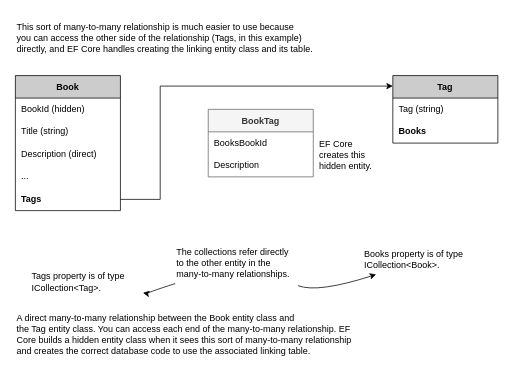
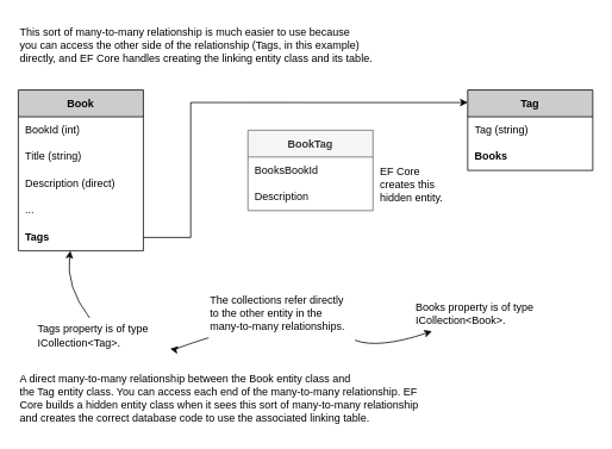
  <mxCell id="0" />
  <mxCell id="1" parent="0" />
  <mxCell id="2" value="Book" style="shape=table;startSize=30;container=1;collapsible=0;childLayout=tableLayout;fixedRows=1;rowLines=0;fontStyle=1;fillColor=#CCCCCC;" parent="1" vertex="1"><mxGeometry x="20" y="100" width="140" height="180" as="geometry" /></mxCell>
  <mxCell id="3" value="" style="shape=tableRow;horizontal=0;startSize=0;swimlaneHead=0;swimlaneBody=0;top=0;left=0;bottom=0;right=0;collapsible=0;dropTarget=0;fillColor=none;points=[[0,0.5],[1,0.5]];portConstraint=eastwest;" parent="2" vertex="1"><mxGeometry y="30" width="140" height="30" as="geometry" /></mxCell>
- <mxCell id="4" value="BookId (hidden)" style="shape=partialRectangle;connectable=0;fillColor=none;top=0;left=0;bottom=1;right=0;align=left;spacingLeft=6;overflow=hidden;strokeColor=none;perimeterSpacing=0;shadow=0;labelBorderColor=none;whiteSpace=wrap;html=1;labelBackgroundColor=none;fontStyle=0" parent="3" vertex="1"><mxGeometry width="140" height="30" as="geometry"><mxRectangle width="140" height="30" as="alternateBounds" /></mxGeometry></mxCell>
+ <mxCell id="4" value="BookId (int)" style="shape=partialRectangle;connectable=0;fillColor=none;top=0;left=0;bottom=1;right=0;align=left;spacingLeft=6;overflow=hidden;strokeColor=none;perimeterSpacing=0;shadow=0;labelBorderColor=none;whiteSpace=wrap;html=1;labelBackgroundColor=none;fontStyle=0" parent="3" vertex="1"><mxGeometry width="140" height="30" as="geometry"><mxRectangle width="140" height="30" as="alternateBounds" /></mxGeometry></mxCell>
  <mxCell id="5" style="shape=tableRow;horizontal=0;startSize=0;swimlaneHead=0;swimlaneBody=0;top=0;left=0;bottom=0;right=0;collapsible=0;dropTarget=0;fillColor=none;points=[[0,0.5],[1,0.5]];portConstraint=eastwest;" parent="2" vertex="1"><mxGeometry y="60" width="140" height="30" as="geometry" /></mxCell>
  <mxCell id="6" value="Title (string)" style="shape=partialRectangle;html=1;whiteSpace=wrap;connectable=0;fillColor=none;top=0;left=0;bottom=0;right=0;align=left;spacingLeft=6;overflow=hidden;" parent="5" vertex="1"><mxGeometry width="140" height="30" as="geometry"><mxRectangle width="140" height="30" as="alternateBounds" /></mxGeometry></mxCell>
  <mxCell id="7" style="shape=tableRow;horizontal=0;startSize=0;swimlaneHead=0;swimlaneBody=0;top=0;left=0;bottom=0;right=0;collapsible=0;dropTarget=0;fillColor=none;points=[[0,0.5],[1,0.5]];portConstraint=eastwest;" parent="2" vertex="1"><mxGeometry y="90" width="140" height="30" as="geometry" /></mxCell>
  <mxCell id="8" value="Description (direct)" style="shape=partialRectangle;html=1;whiteSpace=wrap;connectable=0;fillColor=none;top=0;left=0;bottom=0;right=0;align=left;spacingLeft=6;overflow=hidden;" parent="7" vertex="1"><mxGeometry width="140" height="30" as="geometry"><mxRectangle width="140" height="30" as="alternateBounds" /></mxGeometry></mxCell>
  <mxCell id="9" style="shape=tableRow;horizontal=0;startSize=0;swimlaneHead=0;swimlaneBody=0;top=0;left=0;bottom=0;right=0;collapsible=0;dropTarget=0;fillColor=none;points=[[0,0.5],[1,0.5]];portConstraint=eastwest;" parent="2" vertex="1"><mxGeometry y="120" width="140" height="30" as="geometry" /></mxCell>
  <mxCell id="10" value="..." style="shape=partialRectangle;html=1;whiteSpace=wrap;connectable=0;fillColor=none;top=0;left=0;bottom=0;right=0;align=left;spacingLeft=6;overflow=hidden;" parent="9" vertex="1"><mxGeometry width="140" height="30" as="geometry"><mxRectangle width="140" height="30" as="alternateBounds" /></mxGeometry></mxCell>
  <mxCell id="11" style="shape=tableRow;horizontal=0;startSize=0;swimlaneHead=0;swimlaneBody=0;top=0;left=0;bottom=0;right=0;collapsible=0;dropTarget=0;fillColor=none;points=[[0,0.5],[1,0.5]];portConstraint=eastwest;" parent="2" vertex="1"><mxGeometry y="150" width="140" height="30" as="geometry" /></mxCell>
  <mxCell id="12" value="Tags" style="shape=partialRectangle;html=1;whiteSpace=wrap;connectable=0;fillColor=none;top=0;left=0;bottom=0;right=0;align=left;spacingLeft=6;overflow=hidden;fontStyle=1" parent="11" vertex="1"><mxGeometry width="140" height="30" as="geometry"><mxRectangle width="140" height="30" as="alternateBounds" /></mxGeometry></mxCell>
  <mxCell id="13" value="BookTag" style="shape=table;startSize=30;container=1;collapsible=0;childLayout=tableLayout;fixedRows=1;rowLines=0;fontStyle=1;fillColor=#f5f5f5;fontColor=#333333;strokeColor=#666666;" parent="1" vertex="1"><mxGeometry x="277" y="145" width="140" height="90" as="geometry" /></mxCell>
  <mxCell id="14" value="" style="shape=tableRow;horizontal=0;startSize=0;swimlaneHead=0;swimlaneBody=0;top=0;left=0;bottom=0;right=0;collapsible=0;dropTarget=0;fillColor=none;points=[[0,0.5],[1,0.5]];portConstraint=eastwest;" parent="13" vertex="1"><mxGeometry y="30" width="140" height="30" as="geometry" /></mxCell>
  <mxCell id="15" value="BooksBookId" style="shape=partialRectangle;connectable=0;fillColor=none;top=0;left=0;bottom=1;right=0;align=left;spacingLeft=6;overflow=hidden;strokeColor=none;perimeterSpacing=0;shadow=0;labelBorderColor=none;whiteSpace=wrap;html=1;labelBackgroundColor=none;fontStyle=0" parent="14" vertex="1"><mxGeometry width="140" height="30" as="geometry"><mxRectangle width="140" height="30" as="alternateBounds" /></mxGeometry></mxCell>
  <mxCell id="16" style="shape=tableRow;horizontal=0;startSize=0;swimlaneHead=0;swimlaneBody=0;top=0;left=0;bottom=0;right=0;collapsible=0;dropTarget=0;fillColor=none;points=[[0,0.5],[1,0.5]];portConstraint=eastwest;" parent="13" vertex="1"><mxGeometry y="60" width="140" height="30" as="geometry" /></mxCell>
  <mxCell id="17" value="Description" style="shape=partialRectangle;html=1;whiteSpace=wrap;connectable=0;fillColor=none;top=0;left=0;bottom=0;right=0;align=left;spacingLeft=6;overflow=hidden;" parent="16" vertex="1"><mxGeometry width="140" height="30" as="geometry"><mxRectangle width="140" height="30" as="alternateBounds" /></mxGeometry></mxCell>
  <mxCell id="18" value="Tag" style="shape=table;startSize=30;container=1;collapsible=0;childLayout=tableLayout;fixedRows=1;rowLines=0;fontStyle=1;fillColor=#CCCCCC;" parent="1" vertex="1"><mxGeometry x="523" y="100" width="140" height="90" as="geometry" /></mxCell>
  <mxCell id="19" style="shape=tableRow;horizontal=0;startSize=0;swimlaneHead=0;swimlaneBody=0;top=0;left=0;bottom=0;right=0;collapsible=0;dropTarget=0;fillColor=none;points=[[0,0.5],[1,0.5]];portConstraint=eastwest;" parent="18" vertex="1"><mxGeometry y="30" width="140" height="30" as="geometry" /></mxCell>
  <mxCell id="20" value="Tag (string)" style="shape=partialRectangle;html=1;whiteSpace=wrap;connectable=0;fillColor=none;top=0;left=0;bottom=0;right=0;align=left;spacingLeft=6;overflow=hidden;" parent="19" vertex="1"><mxGeometry width="140" height="30" as="geometry"><mxRectangle width="140" height="30" as="alternateBounds" /></mxGeometry></mxCell>
  <mxCell id="21" style="shape=tableRow;horizontal=0;startSize=0;swimlaneHead=0;swimlaneBody=0;top=0;left=0;bottom=0;right=0;collapsible=0;dropTarget=0;fillColor=none;points=[[0,0.5],[1,0.5]];portConstraint=eastwest;" parent="18" vertex="1"><mxGeometry y="60" width="140" height="30" as="geometry" /></mxCell>
  <mxCell id="22" value="Books" style="shape=partialRectangle;html=1;whiteSpace=wrap;connectable=0;fillColor=none;top=0;left=0;bottom=0;right=0;align=left;spacingLeft=6;overflow=hidden;fontStyle=1" parent="21" vertex="1"><mxGeometry width="140" height="30" as="geometry"><mxRectangle width="140" height="30" as="alternateBounds" /></mxGeometry></mxCell>
  <mxCell id="23" value="" style="endArrow=classic;html=1;rounded=0;exitX=1;exitY=0.5;exitDx=0;exitDy=0;entryX=0;entryY=0.156;entryDx=0;entryDy=0;entryPerimeter=0;" parent="1" source="11" target="18" edge="1"><mxGeometry width="50" height="50" relative="1" as="geometry"><mxPoint x="173" y="380" as="sourcePoint" /><mxPoint x="493" y="145" as="targetPoint" /><Array as="points"><mxPoint x="213" y="265" /><mxPoint x="213" y="114" /></Array></mxGeometry></mxCell>
  <mxCell id="24" value="This sort of many-to-many relationship is much easier to use because&#10;you can access the other side of the relationship (Tags, in this example)&#10;directly, and EF Core handles creating the linking entity class and its table." style="text;html=1;align=left;verticalAlign=middle;resizable=0;points=[];autosize=1;strokeColor=none;fillColor=none;" parent="1" vertex="1"><mxGeometry x="20" y="20" width="420" height="60" as="geometry" /></mxCell>
  <mxCell id="25" value="Tags property is of type&lt;br&gt;ICollection&amp;lt;Tag&amp;gt;." style="text;html=1;align=left;verticalAlign=middle;resizable=0;points=[];autosize=1;strokeColor=none;fillColor=none;" parent="1" vertex="1"><mxGeometry x="40" y="355" width="150" height="40" as="geometry" /></mxCell>
- <mxCell id="26" value="Books property is of type&lt;br&gt;ICollection&amp;lt;Book&amp;gt;." style="text;html=1;align=left;verticalAlign=middle;resizable=0;points=[];autosize=1;strokeColor=none;fillColor=none;" parent="1" vertex="1"><mxGeometry x="483" y="325" width="160" height="40" as="geometry" /></mxCell>
+ <mxCell id="26" value="Books property is of type&lt;br&gt;ICollection&amp;lt;Book&amp;gt;." style="text;html=1;align=left;verticalAlign=middle;resizable=0;points=[];autosize=1;strokeColor=none;fillColor=none;" parent="1" vertex="1"><mxGeometry x="463" y="330" width="160" height="40" as="geometry" /></mxCell>
+ <mxCell id="27" value="" style="endArrow=classic;html=1;curved=1;" parent="1" source="25" target="2" edge="1"><mxGeometry width="50" height="50" relative="1" as="geometry"><mxPoint x="113" y="430" as="sourcePoint" /><mxPoint x="163" y="380" as="targetPoint" /><Array as="points"><mxPoint x="73" y="320" /></Array></mxGeometry></mxCell>
  <mxCell id="28" value="&lt;div&gt;The collections refer directly&lt;/div&gt;&lt;div&gt;to the other entity in the&lt;/div&gt;&lt;div&gt;many-to-many relationships.&lt;/div&gt;" style="text;html=1;align=left;verticalAlign=middle;resizable=0;points=[];autosize=1;strokeColor=none;fillColor=none;" vertex="1" parent="1"><mxGeometry x="233" y="320" width="170" height="60" as="geometry" /></mxCell>
  <mxCell id="29" value="" style="endArrow=classic;html=1;curved=1;" edge="1" parent="1" source="28" target="25"><mxGeometry width="50" height="50" relative="1" as="geometry"><mxPoint x="183" y="490" as="sourcePoint" /><mxPoint x="233" y="440" as="targetPoint" /><Array as="points"><mxPoint x="193" y="390" /></Array></mxGeometry></mxCell>
  <mxCell id="30" value="" style="endArrow=classic;html=1;curved=1;" edge="1" parent="1" source="28" target="26"><mxGeometry width="50" height="50" relative="1" as="geometry"><mxPoint x="373" y="480" as="sourcePoint" /><mxPoint x="423" y="430" as="targetPoint" /><Array as="points"><mxPoint x="423" y="390" /></Array></mxGeometry></mxCell>
  <mxCell id="31" value="EF Core&#10;creates this&#10;hidden entity." style="text;html=1;align=left;verticalAlign=middle;resizable=0;points=[];autosize=1;strokeColor=none;fillColor=none;" vertex="1" parent="1"><mxGeometry x="423" y="176" width="90" height="60" as="geometry" /></mxCell>
  <mxCell id="32" value="&lt;div&gt;A direct many-to-many relationship between the Book entity class and&lt;/div&gt;&lt;div&gt;the Tag entity class. You can access each end of the many-to-many relationship. EF&lt;/div&gt;&lt;div&gt;Core builds a hidden entity class when it sees this sort of many-to-many relationship&lt;/div&gt;&lt;div&gt;and creates the correct database code to use the associated linking table.&lt;/div&gt;" style="text;html=1;align=left;verticalAlign=middle;resizable=0;points=[];autosize=1;strokeColor=none;fillColor=none;" vertex="1" parent="1"><mxGeometry x="20" y="410" width="470" height="70" as="geometry" /></mxCell>
